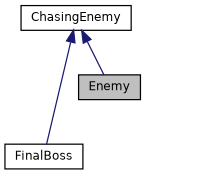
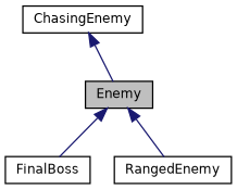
  digraph {
    node [color=black fillcolor=white fontname=Helvetica fontsize=10 shape=record style=filled]
    edge [color=midnightblue dir=back fontname=Helvetica fontsize=10 labelfontname=Helvetica labelfontsize=10 style=solid]
    n1 [fillcolor=grey75 fontcolor=black height=0.2 label=Enemy width=0.4]
    n2 [height=0.2 label=FinalBoss width=0.4]
+   n3 [height=0.2 label=RangedEnemy width=0.4]
    n4 [height=0.2 label=ChasingEnemy width=0.4]
-   n4 -> n2
+   n1 -> n2
+   n1 -> n3
    n4 -> n1
  }
